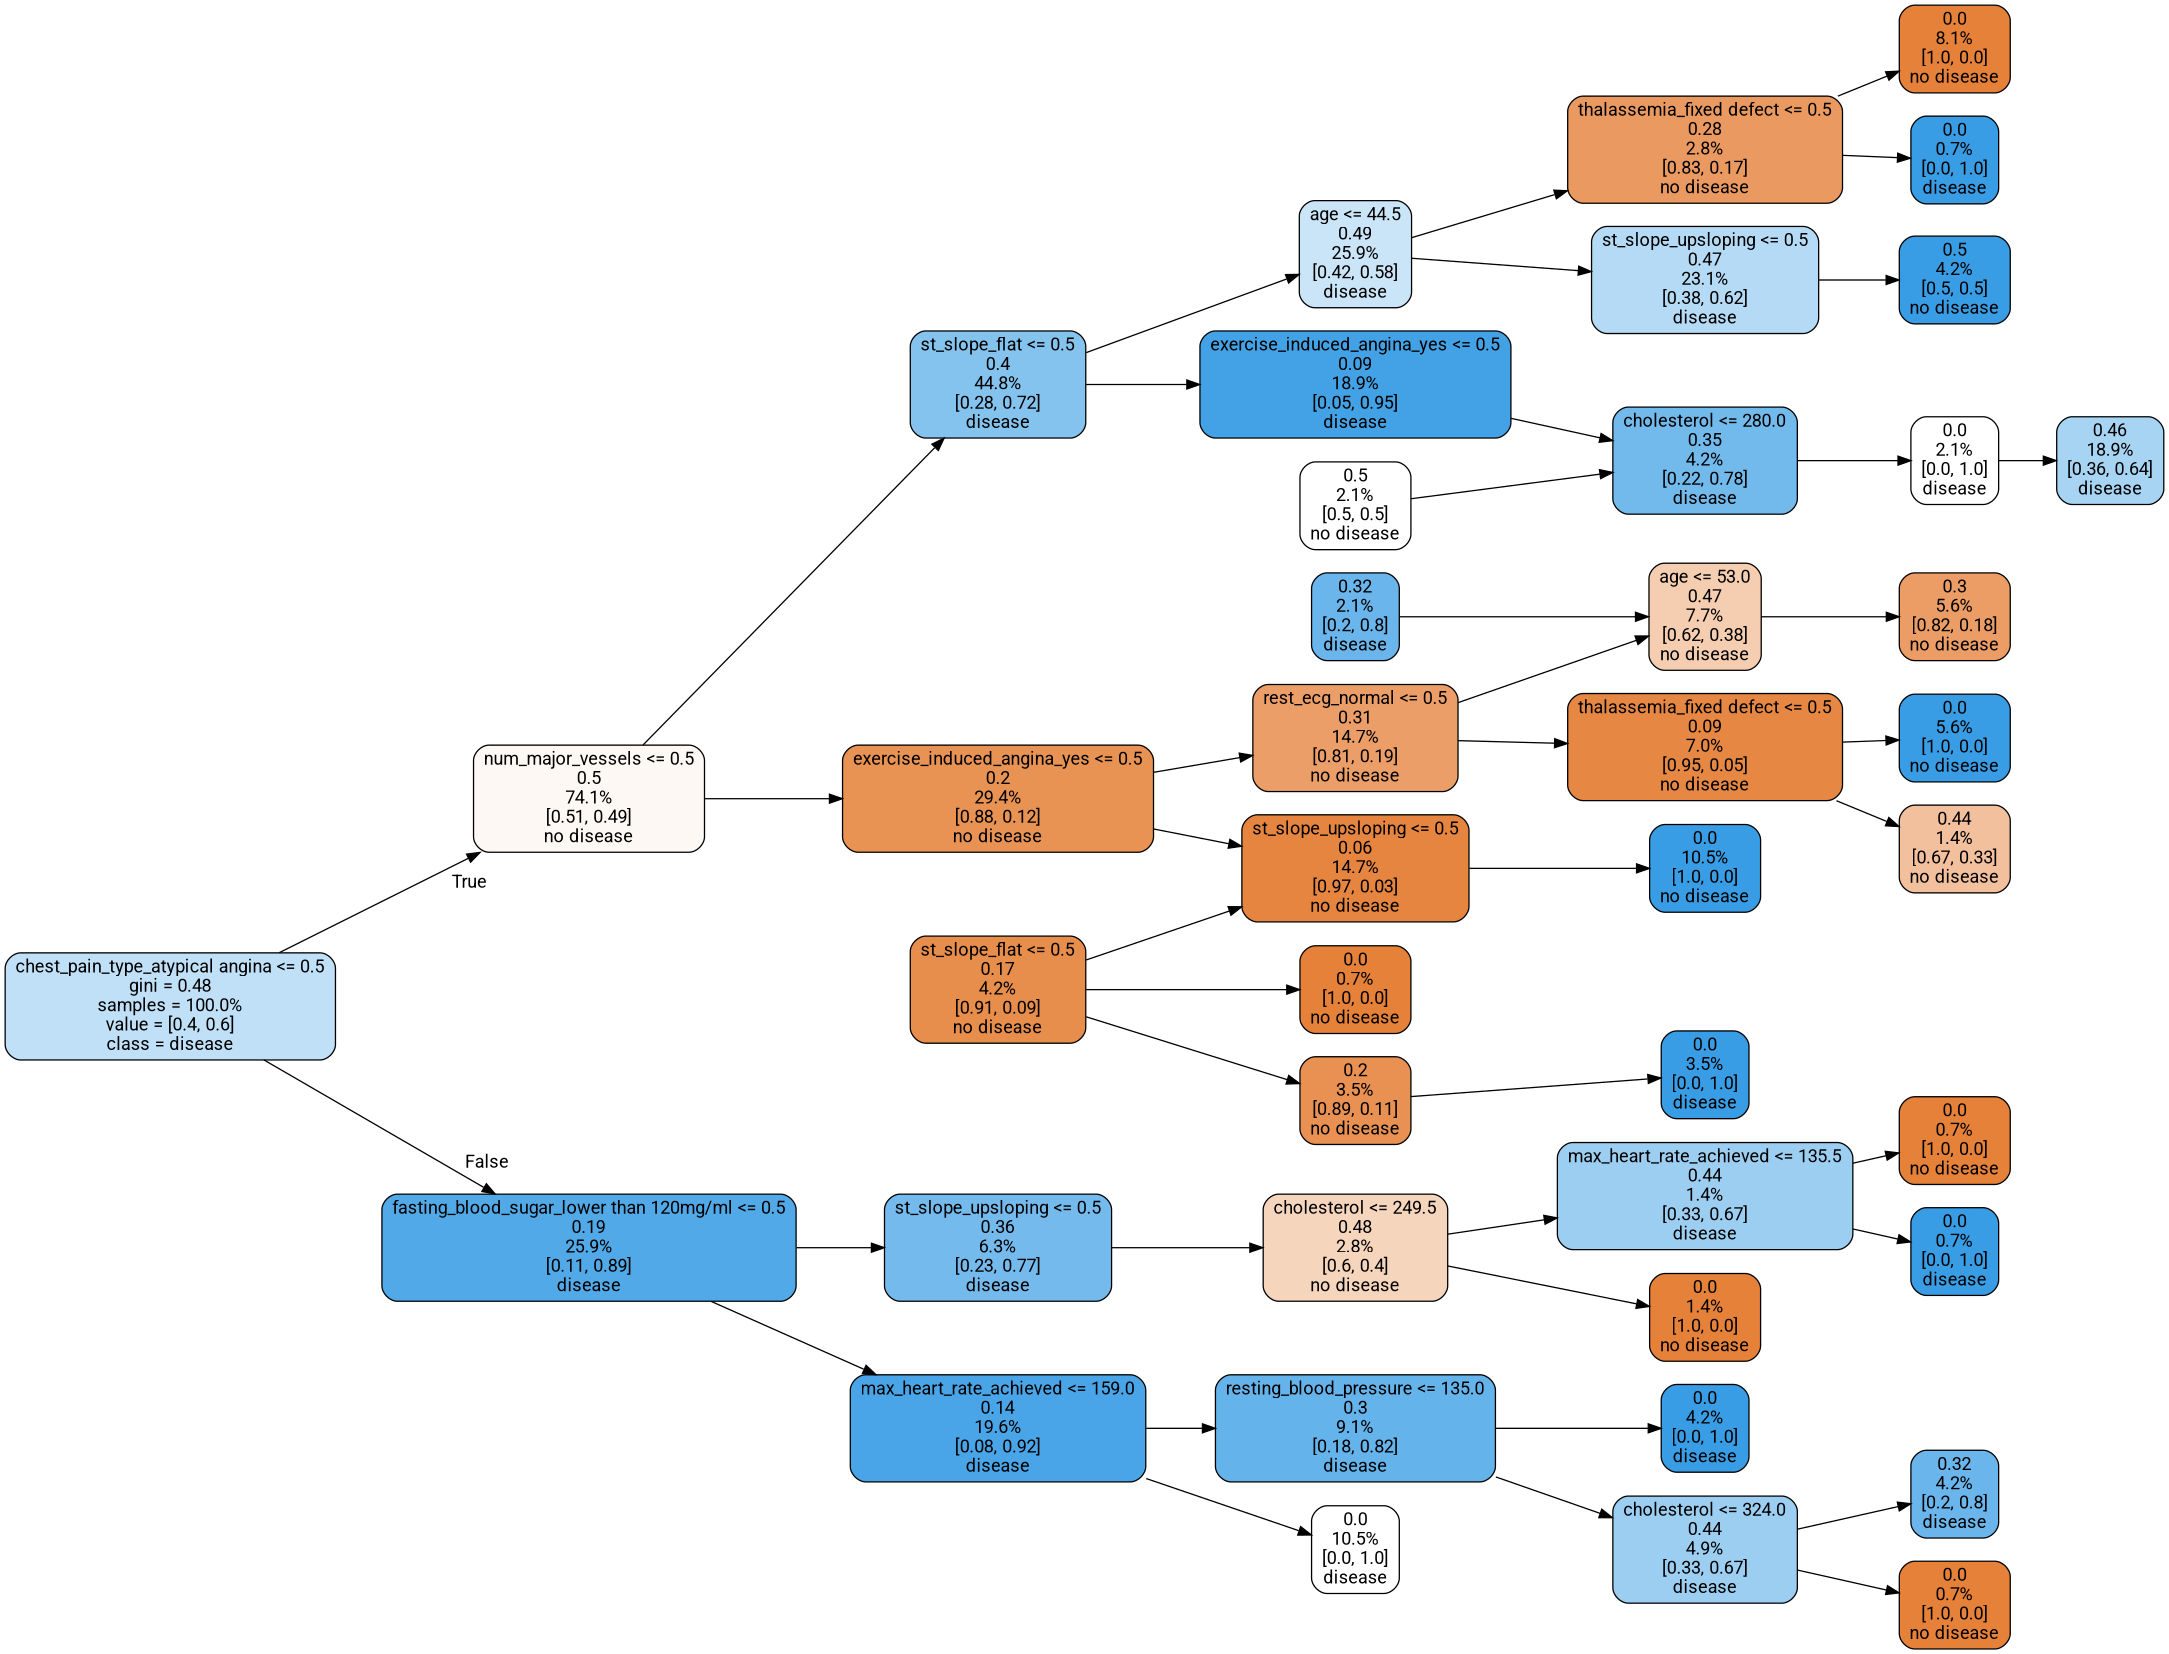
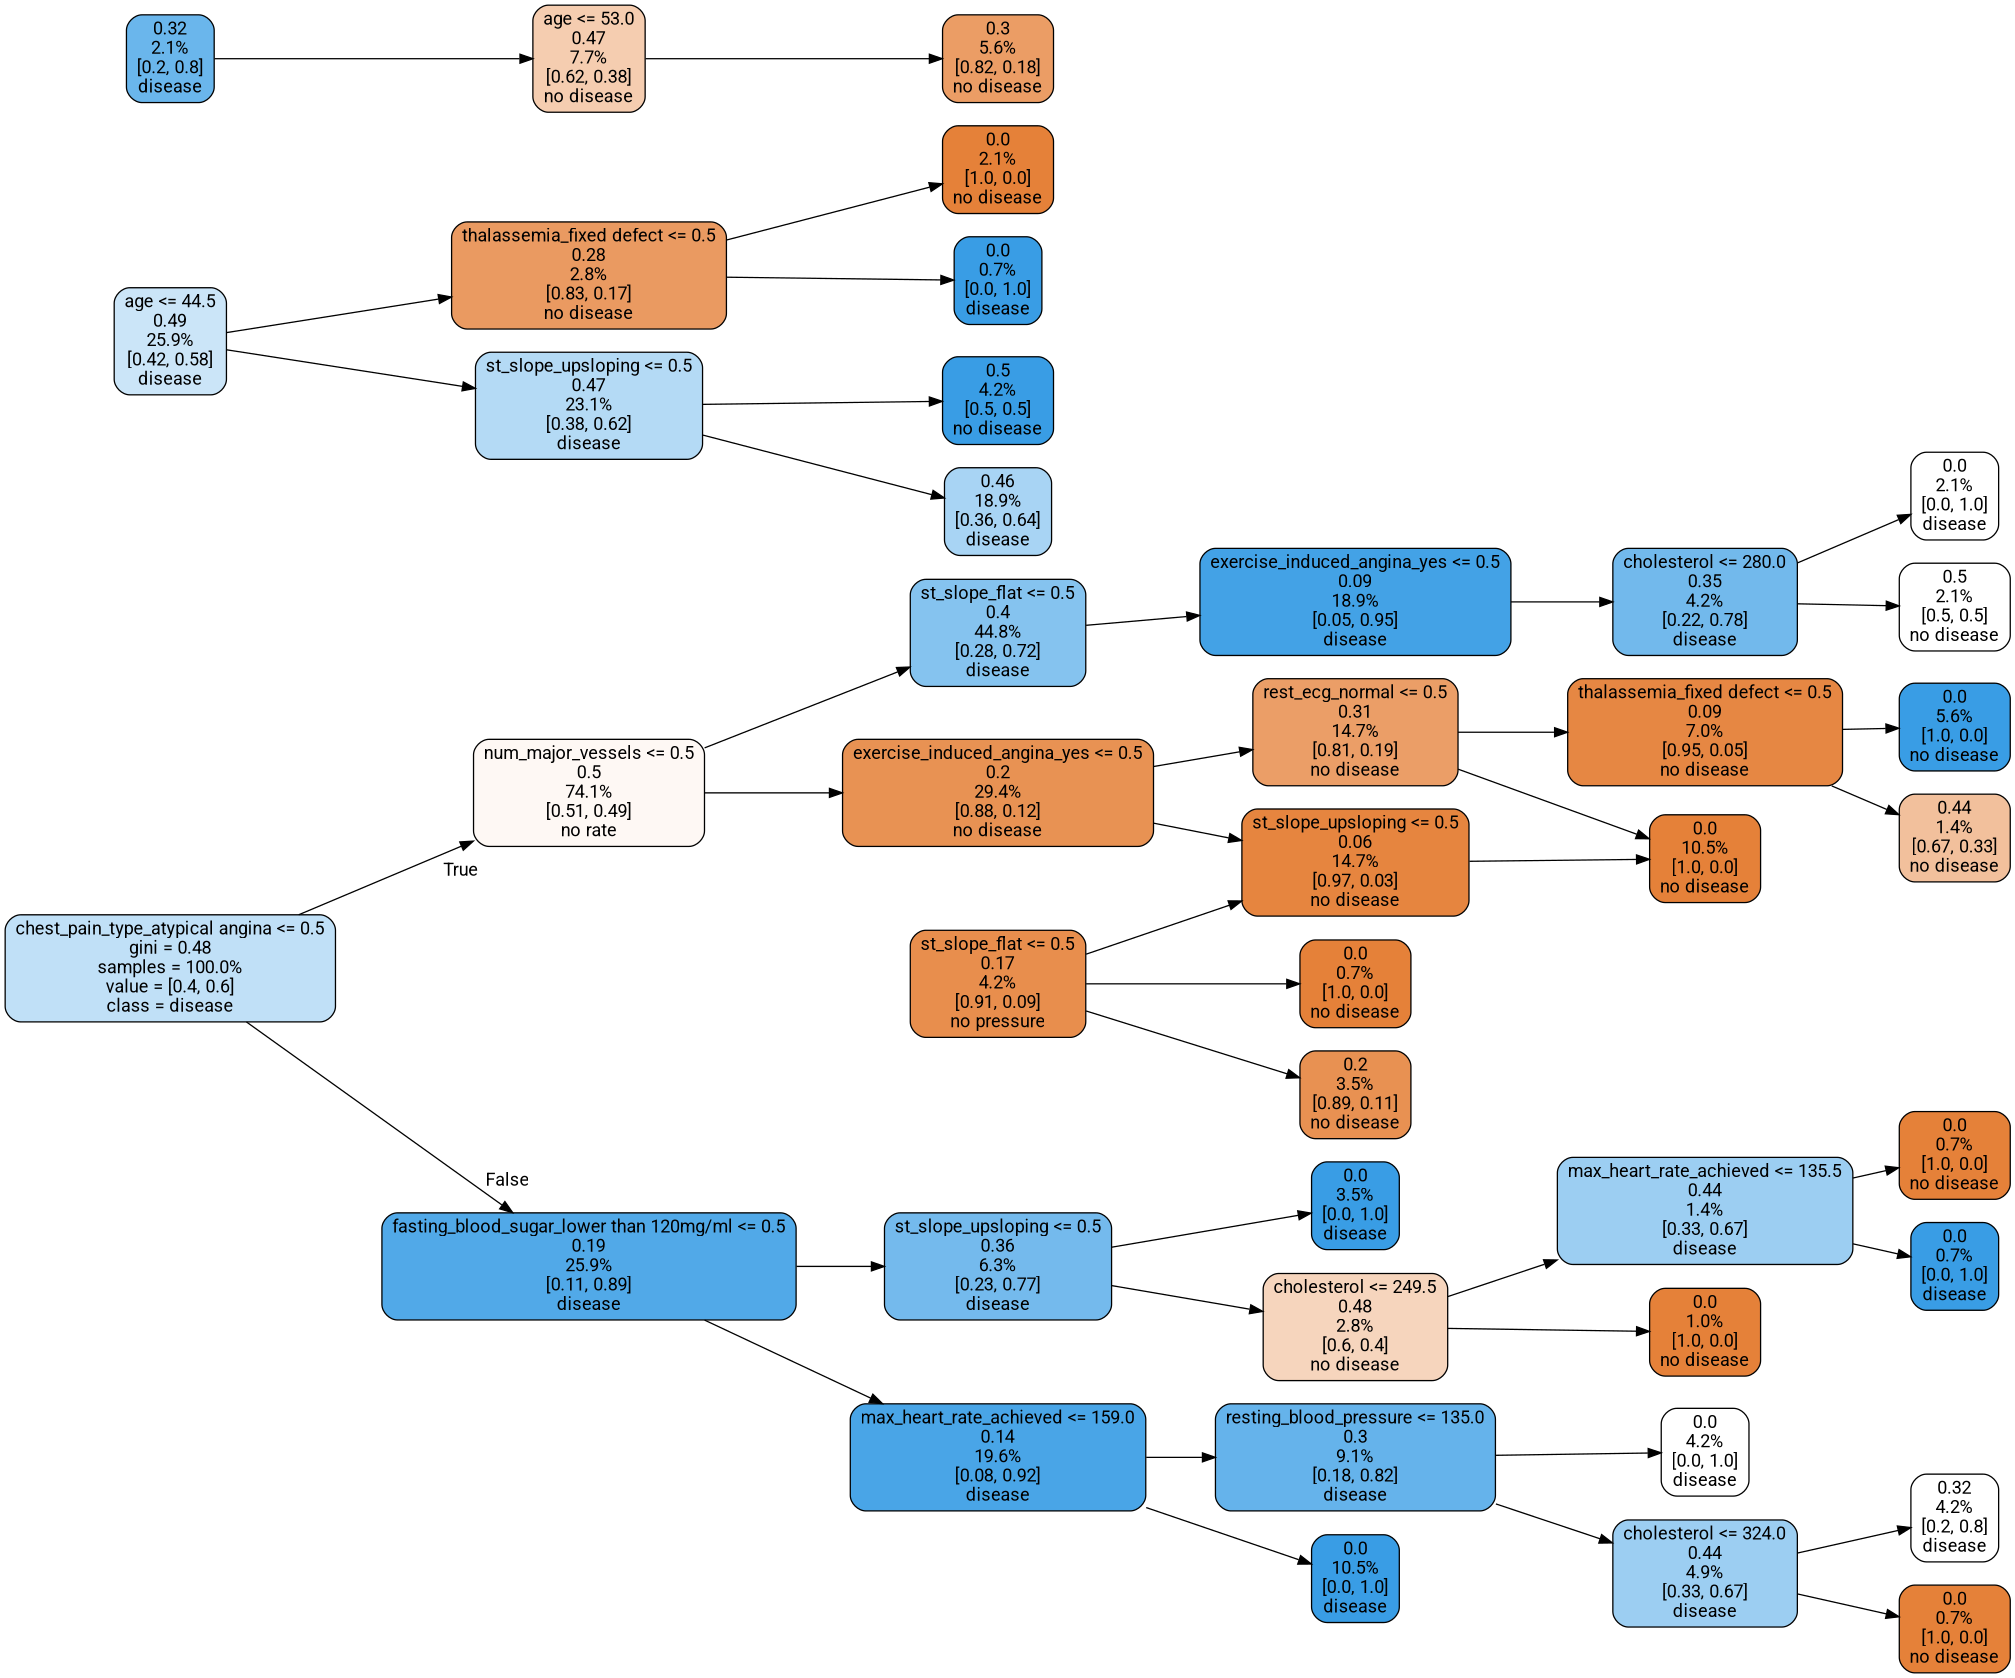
  digraph {
    fontname=Roboto
    rankdir=LR
    node [color=black fillcolor="#399de5" fontname=Roboto shape=box style="filled, rounded"]
    edge [fontname=Roboto]
    n1 [fillcolor="#c0e0f7" label="chest_pain_type_atypical angina <= 0.5\ngini = 0.48\nsamples = 100.0%\nvalue = [0.4, 0.6]\nclass = disease"]
-   n2 [fillcolor="#fef8f4" label="num_major_vessels <= 0.5\n0.5\n74.1%\n[0.51, 0.49]\nno disease"]
+   n2 [fillcolor="#fef8f4" label="num_major_vessels <= 0.5\n0.5\n74.1%\n[0.51, 0.49]\nno rate"]
    n3 [fillcolor="#51a9e8" label="fasting_blood_sugar_lower than 120mg/ml <= 0.5\n0.19\n25.9%\n[0.11, 0.89]\ndisease"]
    n4 [fillcolor="#85c3ef" label="st_slope_flat <= 0.5\n0.4\n44.8%\n[0.28, 0.72]\ndisease"]
    n5 [fillcolor="#e89253" label="exercise_induced_angina_yes <= 0.5\n0.2\n29.4%\n[0.88, 0.12]\nno disease"]
    n6 [fillcolor="#74baed" label="st_slope_upsloping <= 0.5\n0.36\n6.3%\n[0.23, 0.77]\ndisease"]
    n7 [fillcolor="#49a5e7" label="max_heart_rate_achieved <= 159.0\n0.14\n19.6%\n[0.08, 0.92]\ndisease"]
    n8 [fillcolor="#cbe5f8" label="age <= 44.5\n0.49\n25.9%\n[0.42, 0.58]\ndisease"]
    n9 [fillcolor="#43a2e6" label="exercise_induced_angina_yes <= 0.5\n0.09\n18.9%\n[0.05, 0.95]\ndisease"]
    n10 [fillcolor="#eb9e67" label="rest_ecg_normal <= 0.5\n0.31\n14.7%\n[0.81, 0.19]\nno disease"]
    n11 [fillcolor="#e6853f" label="st_slope_upsloping <= 0.5\n0.06\n14.7%\n[0.97, 0.03]\nno disease"]
    n12 [fillcolor="#ea9a61" label="thalassemia_fixed defect <= 0.5\n0.28\n2.8%\n[0.83, 0.17]\nno disease"]
    n13 [fillcolor="#b4daf5" label="st_slope_upsloping <= 0.5\n0.47\n23.1%\n[0.38, 0.62]\ndisease"]
    n14 [fillcolor="#72b9ec" label="cholesterol <= 280.0\n0.35\n4.2%\n[0.22, 0.78]\ndisease"]
-   n15 [fillcolor="#e58139" label="0.0\n8.1%\n[1.0, 0.0]\nno disease"]
+   n15 [fillcolor="#e58139" label="0.0\n2.1%\n[1.0, 0.0]\nno disease"]
    n16 [label="0.0\n0.7%\n[0.0, 1.0]\ndisease"]
    n17 [label="0.5\n4.2%\n[0.5, 0.5]\nno disease"]
    n18 [fillcolor="#a8d4f4" label="0.46\n18.9%\n[0.36, 0.64]\ndisease"]
    n19 [fillcolor="#ffffff" label="0.0\n2.1%\n[0.0, 1.0]\ndisease"]
    n20 [fillcolor="#ffffff" label="0.5\n2.1%\n[0.5, 0.5]\nno disease"]
    n21 [fillcolor="#f5cdb0" label="age <= 53.0\n0.47\n7.7%\n[0.62, 0.38]\nno disease"]
    n22 [fillcolor="#e68743" label="thalassemia_fixed defect <= 0.5\n0.09\n7.0%\n[0.95, 0.05]\nno disease"]
-   n23 [label="0.0\n10.5%\n[1.0, 0.0]\nno disease"]
+   n23 [fillcolor="#e58139" label="0.0\n10.5%\n[1.0, 0.0]\nno disease"]
    n24 [fillcolor="#eb9d65" label="0.3\n5.6%\n[0.82, 0.18]\nno disease"]
    n25 [label="0.0\n5.6%\n[1.0, 0.0]\nno disease"]
    n26 [fillcolor="#f2c09c" label="0.44\n1.4%\n[0.67, 0.33]\nno disease"]
    n27 [fillcolor="#6ab6ec" label="0.32\n2.1%\n[0.2, 0.8]\ndisease"]
-   n28 [fillcolor="#e88e4d" label="st_slope_flat <= 0.5\n0.17\n4.2%\n[0.91, 0.09]\nno disease"]
+   n28 [fillcolor="#e88e4d" label="st_slope_flat <= 0.5\n0.17\n4.2%\n[0.91, 0.09]\nno pressure"]
    n29 [fillcolor="#e58139" label="0.0\n0.7%\n[1.0, 0.0]\nno disease"]
    n30 [fillcolor="#e89152" label="0.2\n3.5%\n[0.89, 0.11]\nno disease"]
    n31 [label="0.0\n3.5%\n[0.0, 1.0]\ndisease"]
    n32 [fillcolor="#f6d5bd" label="cholesterol <= 249.5\n0.48\n2.8%\n[0.6, 0.4]\nno disease"]
    n33 [fillcolor="#65b3eb" label="resting_blood_pressure <= 135.0\n0.3\n9.1%\n[0.18, 0.82]\ndisease"]
-   n34 [fillcolor="#ffffff" label="0.0\n10.5%\n[0.0, 1.0]\ndisease"]
+   n34 [label="0.0\n10.5%\n[0.0, 1.0]\ndisease"]
    n35 [fillcolor="#9ccef2" label="max_heart_rate_achieved <= 135.5\n0.44\n1.4%\n[0.33, 0.67]\ndisease"]
-   n36 [fillcolor="#e58139" label="0.0\n1.4%\n[1.0, 0.0]\nno disease"]
+   n36 [fillcolor="#e58139" label="0.0\n1.0%\n[1.0, 0.0]\nno disease"]
    n37 [fillcolor="#e58139" label="0.0\n0.7%\n[1.0, 0.0]\nno disease"]
    n38 [label="0.0\n0.7%\n[0.0, 1.0]\ndisease"]
-   n39 [label="0.0\n4.2%\n[0.0, 1.0]\ndisease"]
+   n39 [fillcolor="#ffffff" label="0.0\n4.2%\n[0.0, 1.0]\ndisease"]
    n40 [fillcolor="#9ccef2" label="cholesterol <= 324.0\n0.44\n4.9%\n[0.33, 0.67]\ndisease"]
-   n41 [fillcolor="#6ab6ec" label="0.32\n4.2%\n[0.2, 0.8]\ndisease"]
+   n41 [fillcolor="#ffffff" label="0.32\n4.2%\n[0.2, 0.8]\ndisease"]
    n42 [fillcolor="#e58139" label="0.0\n0.7%\n[1.0, 0.0]\nno disease"]
    n1 -> n2 [headlabel=True labelangle=45 labeldistance=2.5]
    n1 -> n3 [headlabel=False labelangle=-45 labeldistance=2.5]
    n2 -> n4
    n2 -> n5
    n3 -> n6
    n3 -> n7
-   n4 -> n8
    n4 -> n9
    n5 -> n10
    n5 -> n11
-   n30 -> n31
+   n6 -> n31
    n6 -> n32
    n7 -> n33
    n7 -> n34
    n8 -> n12
    n8 -> n13
    n9 -> n14
-   n10 -> n21
+   n10 -> n23
    n10 -> n22
    n11 -> n23
    n12 -> n15
    n12 -> n16
    n13 -> n17
-   n19 -> n18
+   n13 -> n18
    n14 -> n19
-   n20 -> n14
+   n14 -> n20
    n21 -> n24
    n22 -> n25
    n22 -> n26
    n27 -> n21
    n28 -> n11
    n28 -> n29
    n28 -> n30
    n32 -> n35
    n32 -> n36
    n33 -> n39
    n33 -> n40
    n35 -> n37
    n35 -> n38
    n40 -> n41
    n40 -> n42
  }
